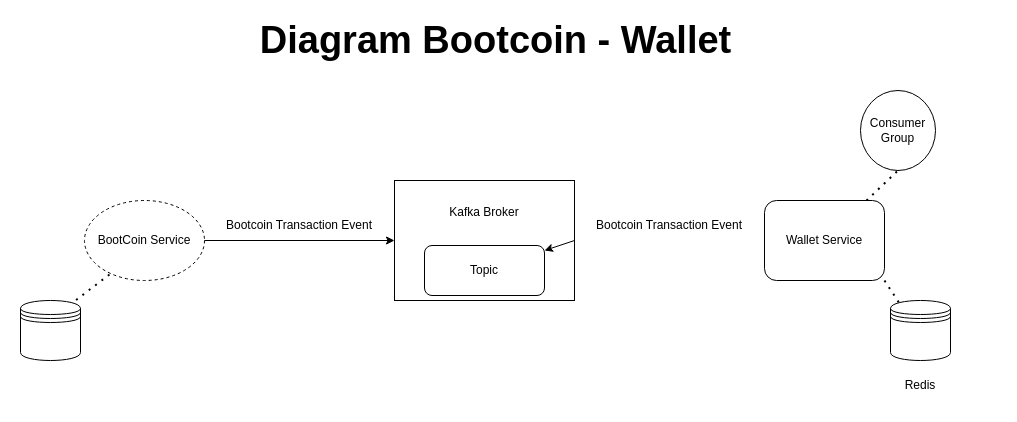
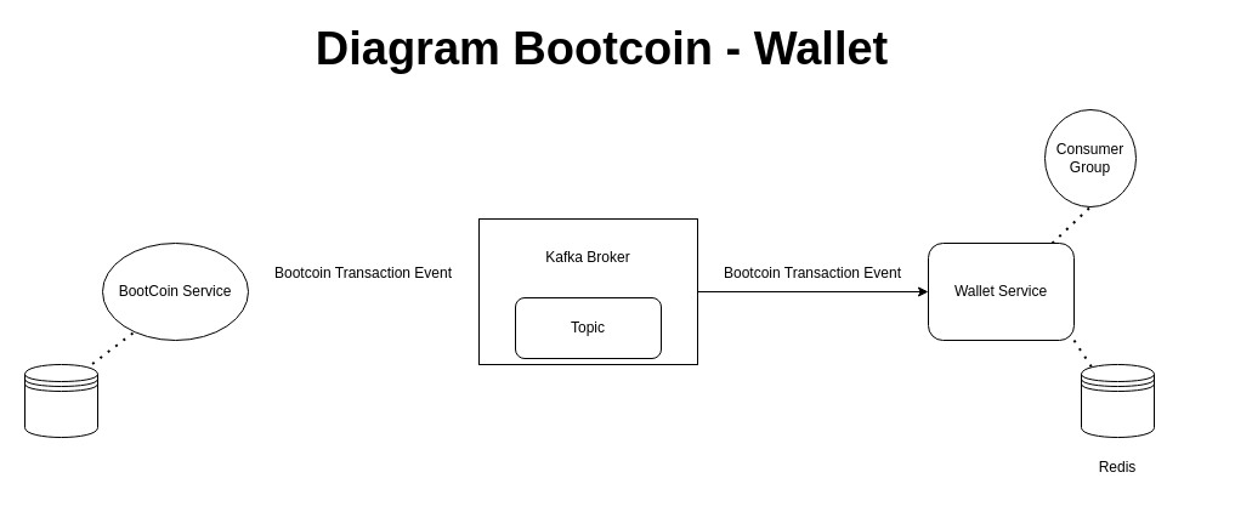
  <mxCell id="0" />
  <mxCell id="1" parent="0" />
- <mxCell id="2" value="BootCoin Service" style="ellipse;whiteSpace=wrap;html=1;dashed=1;" parent="1" vertex="1"><mxGeometry x="84" y="200" width="120" height="80" as="geometry" /></mxCell>
- <mxCell id="3" value="" style="endArrow=classic;html=1;rounded=0;entryX=0;entryY=0.5;entryDx=0;entryDy=0;exitX=1;exitY=0.5;exitDx=0;exitDy=0;" parent="1" source="2" target="4" edge="1"><mxGeometry width="50" height="50" relative="1" as="geometry"><mxPoint x="174" y="240" as="sourcePoint" /><mxPoint x="244" y="230" as="targetPoint" /></mxGeometry></mxCell>
+ <mxCell id="2" value="BootCoin Service" style="ellipse;whiteSpace=wrap;html=1;" parent="1" vertex="1"><mxGeometry x="84" y="200" width="120" height="80" as="geometry" /></mxCell>
  <mxCell id="4" value="Kafka Broker&lt;br&gt;&lt;br&gt;&lt;br&gt;&lt;br&gt;&lt;br&gt;" style="rounded=0;whiteSpace=wrap;html=1;" parent="1" vertex="1"><mxGeometry x="394" y="180" width="180" height="120" as="geometry" /></mxCell>
  <mxCell id="5" value="Topic" style="rounded=1;whiteSpace=wrap;html=1;" parent="1" vertex="1"><mxGeometry x="424" y="245" width="120" height="50" as="geometry" /></mxCell>
  <mxCell id="6" value="Bootcoin Transaction Event" style="text;html=1;strokeColor=none;fillColor=none;align=center;verticalAlign=middle;whiteSpace=wrap;rounded=0;" parent="1" vertex="1"><mxGeometry x="224" y="210" width="150" height="30" as="geometry" /></mxCell>
  <mxCell id="7" value="Wallet Service" style="whiteSpace=wrap;html=1;rounded=1;" parent="1" vertex="1"><mxGeometry x="764" y="200" width="120" height="80" as="geometry" /></mxCell>
- <mxCell id="8" value="" style="endArrow=classic;html=1;rounded=0;exitX=1;exitY=0.5;exitDx=0;exitDy=0;" parent="1" source="4" target="5" edge="1"><mxGeometry width="50" height="50" relative="1" as="geometry"><mxPoint x="584" y="260" as="sourcePoint" /><mxPoint x="814" y="260" as="targetPoint" /></mxGeometry></mxCell>
+ <mxCell id="8" value="" style="endArrow=classic;html=1;rounded=0;entryX=0;entryY=0.5;entryDx=0;entryDy=0;exitX=1;exitY=0.5;exitDx=0;exitDy=0;" parent="1" source="4" target="7" edge="1"><mxGeometry width="50" height="50" relative="1" as="geometry"><mxPoint x="584" y="260" as="sourcePoint" /><mxPoint x="814" y="260" as="targetPoint" /></mxGeometry></mxCell>
  <mxCell id="9" value="Bootcoin Transaction Event" style="text;html=1;strokeColor=none;fillColor=none;align=center;verticalAlign=middle;whiteSpace=wrap;rounded=0;" parent="1" vertex="1"><mxGeometry x="594" y="210" width="150" height="30" as="geometry" /></mxCell>
  <mxCell id="10" value="" style="endArrow=none;dashed=1;html=1;dashPattern=1 3;strokeWidth=2;rounded=0;entryX=0.5;entryY=1;entryDx=0;entryDy=0;" parent="1" source="7" target="11" edge="1"><mxGeometry width="50" height="50" relative="1" as="geometry"><mxPoint x="774" y="170" as="sourcePoint" /><mxPoint x="824" y="120" as="targetPoint" /></mxGeometry></mxCell>
  <mxCell id="11" value="Consumer Group" style="ellipse;whiteSpace=wrap;html=1;" parent="1" vertex="1"><mxGeometry x="860" y="90" width="75" height="80" as="geometry" /></mxCell>
  <mxCell id="12" value="" style="shape=datastore;whiteSpace=wrap;html=1;" parent="1" vertex="1"><mxGeometry x="20" y="300" width="60" height="60" as="geometry" /></mxCell>
  <mxCell id="13" value="" style="shape=datastore;whiteSpace=wrap;html=1;" parent="1" vertex="1"><mxGeometry x="890" y="300" width="60" height="60" as="geometry" /></mxCell>
  <mxCell id="14" value="" style="endArrow=none;dashed=1;html=1;dashPattern=1 3;strokeWidth=2;rounded=0;entryX=0.15;entryY=0.05;entryDx=0;entryDy=0;exitX=1;exitY=1;exitDx=0;exitDy=0;entryPerimeter=0;" parent="1" source="7" target="13" edge="1"><mxGeometry width="50" height="50" relative="1" as="geometry"><mxPoint x="880.093" y="224.393" as="sourcePoint" /><mxPoint x="960" y="180" as="targetPoint" /></mxGeometry></mxCell>
  <mxCell id="15" value="" style="endArrow=none;dashed=1;html=1;dashPattern=1 3;strokeWidth=2;rounded=0;entryX=0.85;entryY=0.05;entryDx=0;entryDy=0;exitX=0.208;exitY=0.925;exitDx=0;exitDy=0;entryPerimeter=0;exitPerimeter=0;" parent="1" source="2" target="12" edge="1"><mxGeometry width="50" height="50" relative="1" as="geometry"><mxPoint x="112.716" y="300.004" as="sourcePoint" /><mxPoint x="175.29" y="354.72" as="targetPoint" /></mxGeometry></mxCell>
  <mxCell id="16" value="Redis" style="text;html=1;strokeColor=none;fillColor=none;align=center;verticalAlign=middle;whiteSpace=wrap;rounded=0;" parent="1" vertex="1"><mxGeometry x="845" y="370" width="150" height="30" as="geometry" /></mxCell>
  <mxCell id="17" value="&lt;font style=&quot;font-size: 38px;&quot;&gt;Diagram Bootcoin - Wallet&lt;/font&gt;" style="text;strokeColor=none;fillColor=none;html=1;fontSize=24;fontStyle=1;verticalAlign=middle;align=center;" parent="1" vertex="1"><mxGeometry x="445" y="20" width="100" height="40" as="geometry" /></mxCell>
